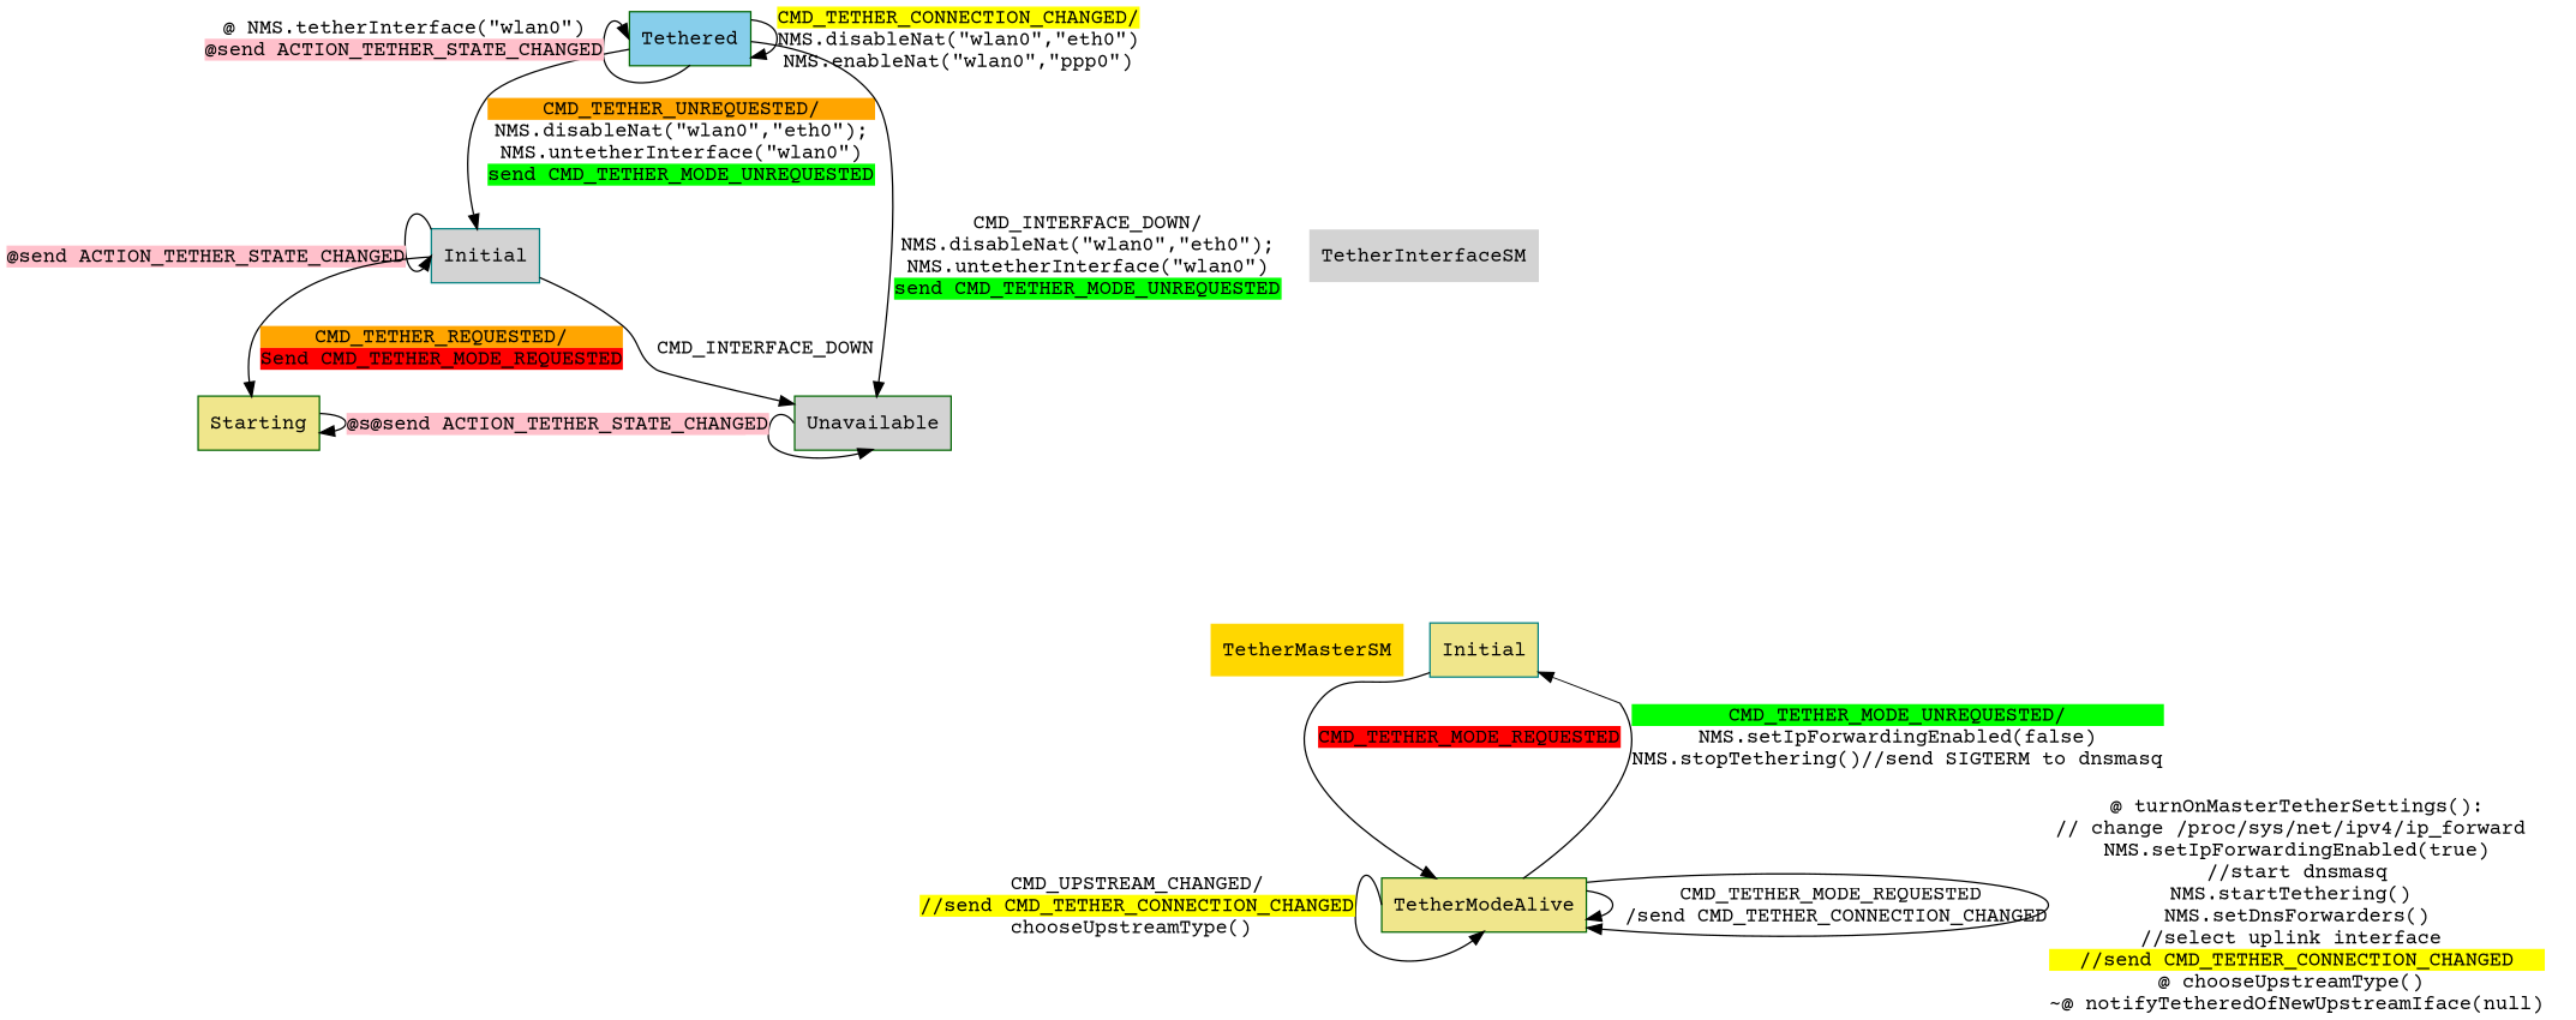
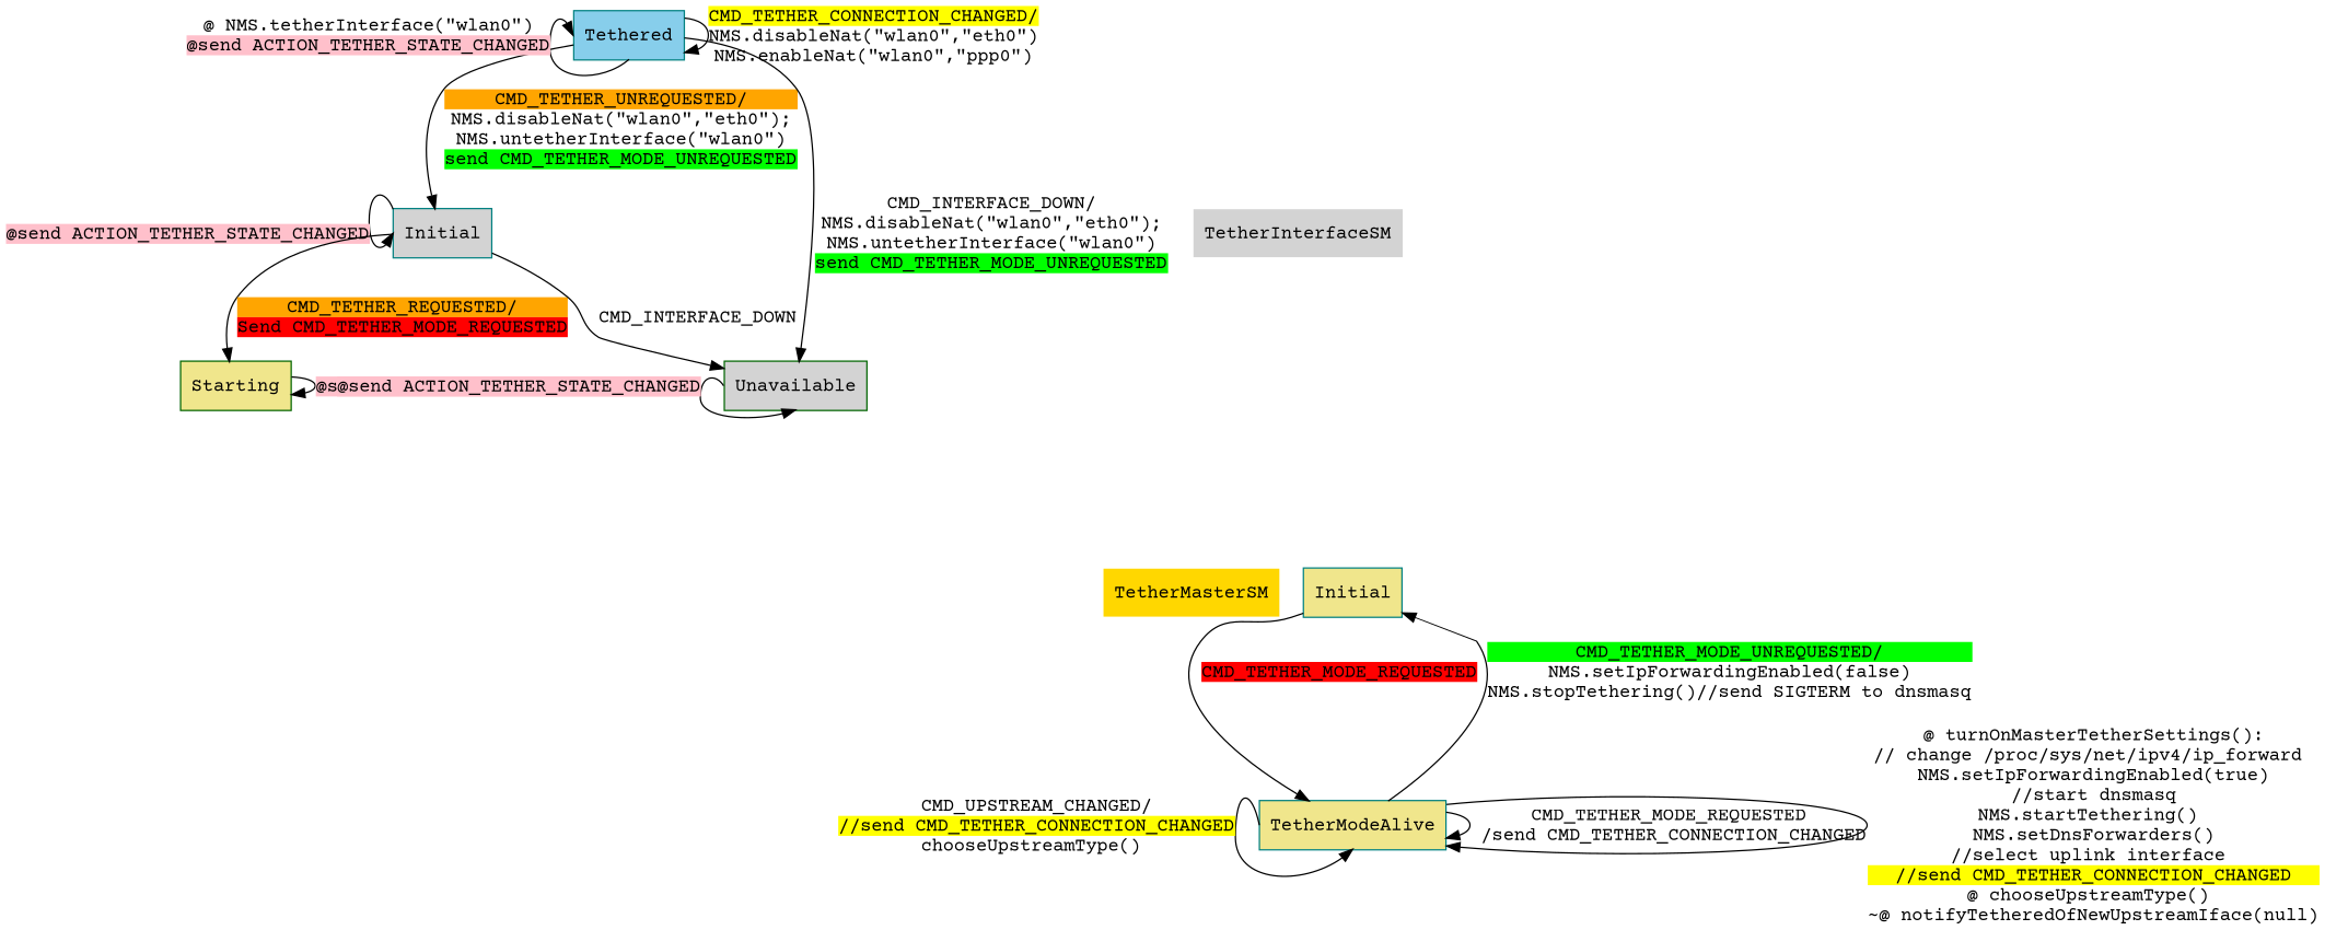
  digraph {
    fontname="Courier Prime"
    node [fontname="Courier Prime" shape=record style=filled]
    edge [fontname="Courier Prime"]
    n1 [color=darkgreen fillcolor=gold label=TetherMasterSM shape=plaintext]
    n2 [color=teal fillcolor=khaki label=Initial]
-   TetherModeAlive [color=darkgreen fillcolor=khaki]
+   TetherModeAlive [color=teal fillcolor=khaki]
    n4 [color=teal fillcolor=lightgrey label=Initial]
    n5 [color=teal fillcolor=lightgrey label=TetherInterfaceSM shape=plaintext]
    Starting [color=darkgreen fillcolor=khaki]
    Unavailable [color=darkgreen fillcolor=lightgrey]
-   Tethered [color=darkgreen fillcolor=skyblue]
+   Tethered [color=teal fillcolor=skyblue]
    a [shape=point style=invis]
    e [shape=point style=invis]
    b [shape=point style=invis]
    c [shape=point style=invis]
    d [shape=point style=invis]
    subgraph sub_1 {
      TetherModeAlive
      subgraph sub_2 {
        rank=same
        n1
        n2
      }
    }
    subgraph sub_3 {
      Starting
      Unavailable
      Tethered
      subgraph sub_4 {
        rank=same
        n4
        n5
      }
    }
    subgraph sub_5 {
      b
      c
      d
      subgraph sub_6 {
        rank=same
        n4
        a
      }
      subgraph sub_7 {
        rank=same
        n2
        e
      }
    }
    n2 -> TetherModeAlive [label=<<table cellpadding="0" cellborder="0" cellspacing="0" border="0"> 		<tr>	<td bgcolor="red">CMD_TETHER_MODE_REQUESTED</td> </tr> 	</table>>]
    TetherModeAlive -> n2 [label=<<table cellpadding="0" cellborder="0" cellspacing="0" border="0"> 		<tr> 	<td bgcolor="green">CMD_TETHER_MODE_UNREQUESTED/</td> </tr> 		<tr>	<td>NMS.setIpForwardingEnabled(false)</td> </tr> 		<tr> 	<td>NMS.stopTethering()//send SIGTERM to dnsmasq</td> </tr> 	</table>>]
    TetherModeAlive -> TetherModeAlive [label=" CMD_TETHER_MODE_REQUESTED \n /send CMD_TETHER_CONNECTION_CHANGED"]
    TetherModeAlive -> TetherModeAlive [label=<<table cellpadding="0" cellborder="0" cellspacing="0" border="0"> 		<tr> 	<td>@ turnOnMasterTetherSettings():</td> </tr> 		<tr> 	<td>// change /proc/sys/net/ipv4/ip_forward </td> </tr> 		<tr> 	<td>NMS.setIpForwardingEnabled(true)</td> </tr> 		<tr> 	<td>//start dnsmasq</td> </tr> 		<tr> 	<td>NMS.startTethering() </td> </tr> 		<tr> 	<td>NMS.setDnsForwarders()</td> </tr> 		<tr> 	<td>//select uplink interface </td> </tr> 		<tr> 	<td bgcolor="yellow">//send CMD_TETHER_CONNECTION_CHANGED</td> </tr> 		<tr> 	<td>@ chooseUpstreamType() </td> </tr> 		<tr> 	<td>~@ notifyTetheredOfNewUpstreamIface(null)</td> </tr> 	</table>>]
    TetherModeAlive -> TetherModeAlive [headport=s label=<<table cellpadding="0" cellborder="0" cellspacing="0" border="0"> 		<tr> 	<td>CMD_UPSTREAM_CHANGED/</td> </tr> 		<tr> 	<td bgcolor="yellow">//send CMD_TETHER_CONNECTION_CHANGED</td> </tr> 		<tr> 	<td>chooseUpstreamType() </td> </tr> 	</table>> tailport=w]
    n4 -> n4 [headport=w label=<<table cellpadding="0" cellborder="0" cellspacing="0" border="0"> 		<tr>	<td bgcolor="pink">@send ACTION_TETHER_STATE_CHANGED</td> </tr> 	</table>> tailport=nw]
    n4 -> Starting [label=<<table cellpadding="0" cellborder="0" cellspacing="0" border="0"> 		<tr> 	<td  bgcolor="orange">CMD_TETHER_REQUESTED/</td> </tr> 		<tr>	<td bgcolor="red">Send CMD_TETHER_MODE_REQUESTED</td> </tr> 	</table>>]
    n4 -> Unavailable [label="CMD_INTERFACE_DOWN\n"]
    Starting -> Starting [label=<<table cellpadding="0" cellborder="0" cellspacing="0" border="0"> 		<tr>	<td bgcolor="pink">@send ACTION_TETHER_STATE_CHANGED</td> </tr> 	</table>>]
    Unavailable -> Unavailable [headport=s label=<<table cellpadding="0" cellborder="0" cellspacing="0" border="0"> 		<tr>	<td bgcolor="pink">@send ACTION_TETHER_STATE_CHANGED</td> </tr> 	</table>> tailport=w]
    Tethered -> n4 [label=<<table cellpadding="0" cellborder="0" cellspacing="0" border="0"> 		<tr> 	<td bgcolor="orange">CMD_TETHER_UNREQUESTED/</td> </tr> 		<tr>	<td>NMS.disableNat("wlan0","eth0");</td> </tr> 		<tr> 	<td>NMS.untetherInterface("wlan0")</td> </tr> 		<tr> 	<td bgcolor="green">send CMD_TETHER_MODE_UNREQUESTED</td></tr> 	</table>>]
    Tethered -> Unavailable [label=<<table cellpadding="0" cellborder="0" cellspacing="0" border="0"> 		<tr> 	<td>CMD_INTERFACE_DOWN/</td> </tr> 		<tr>	<td>NMS.disableNat("wlan0","eth0");</td> </tr> 		<tr> 	<td>NMS.untetherInterface("wlan0")</td> </tr> 		<tr> 	<td bgcolor="green">send CMD_TETHER_MODE_UNREQUESTED</td></tr> 	</table>>]
    Tethered -> Tethered [headport=w label=<<table cellpadding="0" cellborder="0" cellspacing="0" border="0"> 		<tr>	<td>@ NMS.tetherInterface("wlan0")</td> </tr> 		<tr> 	<td bgcolor="pink">@send ACTION_TETHER_STATE_CHANGED</td> </tr> 	</table>> tailport=s]
    Tethered -> Tethered [label=<<table cellpadding="0" cellborder="0" cellspacing="0" border="0"> 		<tr> 	<td bgcolor="yellow">CMD_TETHER_CONNECTION_CHANGED/</td> </tr> 		<tr>	<td>NMS.disableNat("wlan0","eth0")</td> </tr> 		<tr> 	<td>NMS.enableNat("wlan0","ppp0")</td> </tr> 	</table>>]
    a -> b [style=invis]
    b -> c [style=invis]
    c -> d [style=invis]
    d -> e [style=invis]
  }
